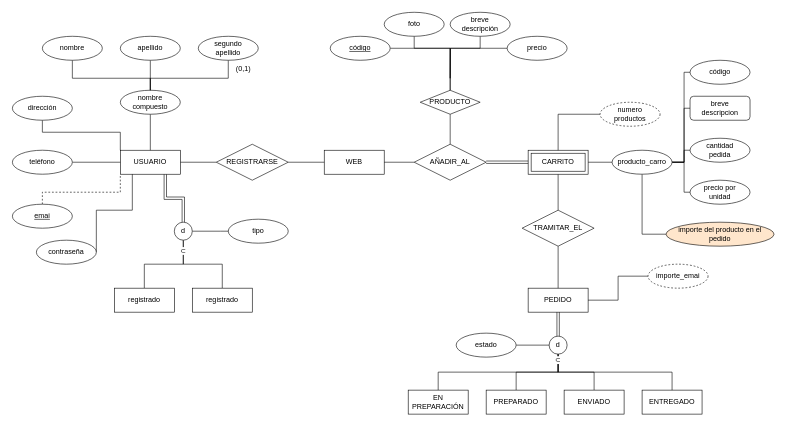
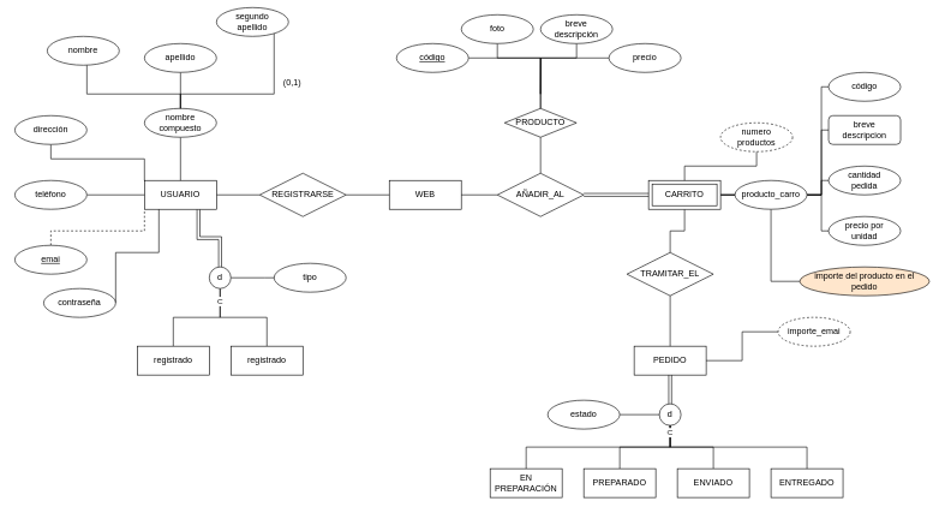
  <mxCell id="0" />
  <mxCell id="1" parent="0" />
  <mxCell id="2" value="PEDIDO" style="whiteSpace=wrap;html=1;align=center;" vertex="1" parent="1"><mxGeometry x="880" y="480" width="100" height="40" as="geometry" /></mxCell>
  <mxCell id="3" style="edgeStyle=orthogonalEdgeStyle;rounded=0;orthogonalLoop=1;jettySize=auto;html=1;exitX=0.5;exitY=0;exitDx=0;exitDy=0;entryX=0.5;entryY=1;entryDx=0;entryDy=0;endArrow=none;endFill=0;" edge="1" parent="1" source="4" target="11"><mxGeometry relative="1" as="geometry" /></mxCell>
  <mxCell id="4" value="EN PREPARACIÓN" style="whiteSpace=wrap;html=1;align=center;" vertex="1" parent="1"><mxGeometry x="680" y="650" width="100" height="40" as="geometry" /></mxCell>
  <mxCell id="5" style="edgeStyle=orthogonalEdgeStyle;rounded=0;orthogonalLoop=1;jettySize=auto;html=1;exitX=0.5;exitY=0;exitDx=0;exitDy=0;entryX=0.5;entryY=1;entryDx=0;entryDy=0;endArrow=none;endFill=0;" edge="1" parent="1" source="6" target="11"><mxGeometry relative="1" as="geometry" /></mxCell>
  <mxCell id="6" value="PREPARADO" style="whiteSpace=wrap;html=1;align=center;" vertex="1" parent="1"><mxGeometry x="810" y="650" width="100" height="40" as="geometry" /></mxCell>
  <mxCell id="7" style="edgeStyle=orthogonalEdgeStyle;rounded=0;orthogonalLoop=1;jettySize=auto;html=1;exitX=0.5;exitY=0;exitDx=0;exitDy=0;entryX=0.5;entryY=1;entryDx=0;entryDy=0;endArrow=none;endFill=0;" edge="1" parent="1" source="8" target="11"><mxGeometry relative="1" as="geometry" /></mxCell>
  <mxCell id="8" value="ENVIADO" style="whiteSpace=wrap;html=1;align=center;" vertex="1" parent="1"><mxGeometry x="940" y="650" width="100" height="40" as="geometry" /></mxCell>
  <mxCell id="9" value="ENTREGADO" style="whiteSpace=wrap;html=1;align=center;" vertex="1" parent="1"><mxGeometry x="1070" y="650" width="100" height="40" as="geometry" /></mxCell>
  <mxCell id="10" value="" style="edgeStyle=orthogonalEdgeStyle;rounded=0;orthogonalLoop=1;jettySize=auto;html=1;endArrow=none;endFill=0;shape=link;" edge="1" parent="1" source="11" target="2"><mxGeometry relative="1" as="geometry" /></mxCell>
  <mxCell id="11" value="d" style="ellipse;whiteSpace=wrap;html=1;aspect=fixed;" vertex="1" parent="1"><mxGeometry x="915" y="560" width="30" height="30" as="geometry" /></mxCell>
  <mxCell id="12" value="⊂" style="edgeStyle=orthogonalEdgeStyle;rounded=0;orthogonalLoop=1;jettySize=auto;html=1;exitX=0.5;exitY=1;exitDx=0;exitDy=0;endArrow=none;endFill=0;entryX=0.5;entryY=0;entryDx=0;entryDy=0;entryPerimeter=0;" edge="1" parent="1" source="11" target="9"><mxGeometry x="-0.92" relative="1" as="geometry"><Array as="points"><mxPoint x="930" y="620" /><mxPoint x="1120" y="620" /></Array><mxPoint as="offset" /></mxGeometry></mxCell>
  <mxCell id="13" value="" style="edgeStyle=orthogonalEdgeStyle;rounded=0;orthogonalLoop=1;jettySize=auto;html=1;endArrow=none;endFill=0;" edge="1" parent="1" source="14" target="11"><mxGeometry relative="1" as="geometry" /></mxCell>
  <mxCell id="14" value="estado" style="ellipse;whiteSpace=wrap;html=1;align=center;" vertex="1" parent="1"><mxGeometry x="760" y="555" width="100" height="40" as="geometry" /></mxCell>
  <mxCell id="15" value="" style="edgeStyle=orthogonalEdgeStyle;rounded=0;orthogonalLoop=1;jettySize=auto;html=1;endArrow=none;endFill=0;" edge="1" parent="1" source="17" target="20"><mxGeometry relative="1" as="geometry" /></mxCell>
  <mxCell id="16" style="edgeStyle=orthogonalEdgeStyle;rounded=0;orthogonalLoop=1;jettySize=auto;html=1;exitX=0.75;exitY=1;exitDx=0;exitDy=0;entryX=0.5;entryY=0;entryDx=0;entryDy=0;endArrow=none;endFill=0;shape=link;" edge="1" parent="1" source="17" target="75"><mxGeometry relative="1" as="geometry" /></mxCell>
  <mxCell id="17" value="USUARIO" style="whiteSpace=wrap;html=1;align=center;" vertex="1" parent="1"><mxGeometry x="200" y="250" width="100" height="40" as="geometry" /></mxCell>
  <mxCell id="18" value="WEB" style="whiteSpace=wrap;html=1;align=center;" vertex="1" parent="1"><mxGeometry x="540" y="250" width="100" height="40" as="geometry" /></mxCell>
  <mxCell id="19" value="" style="edgeStyle=orthogonalEdgeStyle;rounded=0;orthogonalLoop=1;jettySize=auto;html=1;endArrow=none;endFill=0;" edge="1" parent="1" source="20" target="18"><mxGeometry relative="1" as="geometry" /></mxCell>
  <mxCell id="20" value="REGISTRARSE" style="shape=rhombus;perimeter=rhombusPerimeter;whiteSpace=wrap;html=1;align=center;" vertex="1" parent="1"><mxGeometry x="360" y="240" width="120" height="60" as="geometry" /></mxCell>
  <mxCell id="21" value="" style="edgeStyle=orthogonalEdgeStyle;rounded=0;orthogonalLoop=1;jettySize=auto;html=1;endArrow=none;endFill=0;" edge="1" parent="1" source="23" target="28"><mxGeometry relative="1" as="geometry" /></mxCell>
  <mxCell id="22" value="" style="edgeStyle=orthogonalEdgeStyle;rounded=0;orthogonalLoop=1;jettySize=auto;html=1;endArrow=none;endFill=0;" edge="1" parent="1" source="23" target="65"><mxGeometry relative="1" as="geometry" /></mxCell>
- <mxCell id="23" value="CARRITO" style="shape=ext;margin=3;double=1;whiteSpace=wrap;html=1;align=center;" vertex="1" parent="1"><mxGeometry x="880" y="250" width="100" height="40" as="geometry" /></mxCell>
+ <mxCell id="23" value="CARRITO" style="shape=ext;margin=3;double=1;whiteSpace=wrap;html=1;align=center;" vertex="1" parent="1"><mxGeometry x="900" y="250" width="100" height="40" as="geometry" /></mxCell>
  <mxCell id="24" value="" style="edgeStyle=orthogonalEdgeStyle;rounded=0;orthogonalLoop=1;jettySize=auto;html=1;endArrow=none;endFill=0;" edge="1" parent="1" source="26" target="18"><mxGeometry relative="1" as="geometry" /></mxCell>
  <mxCell id="25" value="" style="edgeStyle=orthogonalEdgeStyle;rounded=0;orthogonalLoop=1;jettySize=auto;html=1;endArrow=none;endFill=0;shape=link;" edge="1" parent="1" source="26" target="23"><mxGeometry relative="1" as="geometry" /></mxCell>
  <mxCell id="26" value="AÑADIR_AL" style="shape=rhombus;perimeter=rhombusPerimeter;whiteSpace=wrap;html=1;align=center;" vertex="1" parent="1"><mxGeometry x="690" y="240" width="120" height="60" as="geometry" /></mxCell>
  <mxCell id="27" value="" style="edgeStyle=orthogonalEdgeStyle;rounded=0;orthogonalLoop=1;jettySize=auto;html=1;endArrow=none;endFill=0;" edge="1" parent="1" source="28" target="2"><mxGeometry relative="1" as="geometry" /></mxCell>
  <mxCell id="28" value="TRAMITAR_EL" style="shape=rhombus;perimeter=rhombusPerimeter;whiteSpace=wrap;html=1;align=center;" vertex="1" parent="1"><mxGeometry x="870" y="350" width="120" height="60" as="geometry" /></mxCell>
  <mxCell id="29" value="" style="edgeStyle=orthogonalEdgeStyle;rounded=0;orthogonalLoop=1;jettySize=auto;html=1;endArrow=none;endFill=0;" edge="1" parent="1" source="30" target="26"><mxGeometry relative="1" as="geometry" /></mxCell>
  <mxCell id="30" value="PRODUCTO" style="rhombus;whiteSpace=wrap;html=1;align=center;" vertex="1" parent="1"><mxGeometry x="700" y="150" width="100" height="40" as="geometry" /></mxCell>
  <mxCell id="31" style="edgeStyle=orthogonalEdgeStyle;rounded=0;orthogonalLoop=1;jettySize=auto;html=1;entryX=0.5;entryY=0;entryDx=0;entryDy=0;endArrow=none;endFill=0;" edge="1" parent="1" source="32" target="30"><mxGeometry relative="1" as="geometry" /></mxCell>
  <mxCell id="32" value="&lt;u&gt;código&lt;/u&gt;" style="ellipse;whiteSpace=wrap;html=1;align=center;" vertex="1" parent="1"><mxGeometry x="550" y="60" width="100" height="40" as="geometry" /></mxCell>
  <mxCell id="33" style="edgeStyle=orthogonalEdgeStyle;rounded=0;orthogonalLoop=1;jettySize=auto;html=1;endArrow=none;endFill=0;" edge="1" parent="1" source="34" target="30"><mxGeometry relative="1" as="geometry"><Array as="points"><mxPoint x="690" y="80" /><mxPoint x="750" y="80" /></Array></mxGeometry></mxCell>
  <mxCell id="34" value="foto" style="ellipse;whiteSpace=wrap;html=1;align=center;" vertex="1" parent="1"><mxGeometry x="640" y="20" width="100" height="40" as="geometry" /></mxCell>
  <mxCell id="35" style="edgeStyle=orthogonalEdgeStyle;rounded=0;orthogonalLoop=1;jettySize=auto;html=1;endArrow=none;endFill=0;" edge="1" parent="1" source="36"><mxGeometry relative="1" as="geometry"><mxPoint x="750" y="130" as="targetPoint" /><Array as="points"><mxPoint x="800" y="80" /><mxPoint x="750" y="80" /></Array></mxGeometry></mxCell>
  <mxCell id="36" value="breve&lt;br&gt;descripción" style="ellipse;whiteSpace=wrap;html=1;align=center;" vertex="1" parent="1"><mxGeometry x="750" y="20" width="100" height="40" as="geometry" /></mxCell>
  <mxCell id="37" style="edgeStyle=orthogonalEdgeStyle;rounded=0;orthogonalLoop=1;jettySize=auto;html=1;endArrow=none;endFill=0;" edge="1" parent="1" source="38"><mxGeometry relative="1" as="geometry"><mxPoint x="750" y="130" as="targetPoint" /></mxGeometry></mxCell>
  <mxCell id="38" value="precio" style="ellipse;whiteSpace=wrap;html=1;align=center;" vertex="1" parent="1"><mxGeometry x="845" y="60" width="100" height="40" as="geometry" /></mxCell>
  <mxCell id="39" style="edgeStyle=orthogonalEdgeStyle;rounded=0;orthogonalLoop=1;jettySize=auto;html=1;entryX=0;entryY=0;entryDx=0;entryDy=0;endArrow=none;endFill=0;" edge="1" parent="1" source="40" target="17"><mxGeometry relative="1" as="geometry"><Array as="points"><mxPoint x="70" y="220" /><mxPoint x="200" y="220" /></Array></mxGeometry></mxCell>
  <mxCell id="40" value="dirección" style="ellipse;whiteSpace=wrap;html=1;align=center;" vertex="1" parent="1"><mxGeometry x="20" y="160" width="100" height="40" as="geometry" /></mxCell>
  <mxCell id="41" value="" style="edgeStyle=orthogonalEdgeStyle;rounded=0;orthogonalLoop=1;jettySize=auto;html=1;endArrow=none;endFill=0;" edge="1" parent="1" source="42" target="17"><mxGeometry relative="1" as="geometry" /></mxCell>
  <mxCell id="42" value="teléfono" style="ellipse;whiteSpace=wrap;html=1;align=center;" vertex="1" parent="1"><mxGeometry x="20" y="250" width="100" height="40" as="geometry" /></mxCell>
  <mxCell id="43" style="edgeStyle=orthogonalEdgeStyle;rounded=0;orthogonalLoop=1;jettySize=auto;html=1;entryX=0;entryY=1;entryDx=0;entryDy=0;endArrow=none;endFill=0;dashed=1;" edge="1" parent="1" source="44" target="17"><mxGeometry relative="1" as="geometry"><Array as="points"><mxPoint x="70" y="320" /><mxPoint x="200" y="320" /></Array></mxGeometry></mxCell>
  <mxCell id="44" value="&lt;u&gt;emai&lt;/u&gt;" style="ellipse;whiteSpace=wrap;html=1;align=center;" vertex="1" parent="1"><mxGeometry x="20" y="340" width="100" height="40" as="geometry" /></mxCell>
  <mxCell id="45" value="" style="edgeStyle=orthogonalEdgeStyle;rounded=0;orthogonalLoop=1;jettySize=auto;html=1;endArrow=none;endFill=0;" edge="1" parent="1" source="46" target="17"><mxGeometry relative="1" as="geometry"><Array as="points"><mxPoint x="160" y="350" /><mxPoint x="220" y="350" /></Array></mxGeometry></mxCell>
  <mxCell id="46" value="contraseña" style="ellipse;whiteSpace=wrap;html=1;align=center;" vertex="1" parent="1"><mxGeometry x="60" y="400" width="100" height="40" as="geometry" /></mxCell>
  <mxCell id="47" value="" style="edgeStyle=orthogonalEdgeStyle;rounded=0;orthogonalLoop=1;jettySize=auto;html=1;endArrow=none;endFill=0;" edge="1" parent="1" source="48" target="17"><mxGeometry relative="1" as="geometry" /></mxCell>
  <mxCell id="48" value="nombre&lt;br&gt;compuesto" style="ellipse;whiteSpace=wrap;html=1;align=center;" vertex="1" parent="1"><mxGeometry x="200" y="150" width="100" height="40" as="geometry" /></mxCell>
  <mxCell id="49" style="edgeStyle=orthogonalEdgeStyle;rounded=0;orthogonalLoop=1;jettySize=auto;html=1;entryX=0.5;entryY=0;entryDx=0;entryDy=0;endArrow=none;endFill=0;" edge="1" parent="1" source="50" target="48"><mxGeometry relative="1" as="geometry"><Array as="points"><mxPoint x="120" y="130" /><mxPoint x="250" y="130" /></Array></mxGeometry></mxCell>
- <mxCell id="50" value="nombre" style="ellipse;whiteSpace=wrap;html=1;align=center;" vertex="1" parent="1"><mxGeometry x="70" y="60" width="100" height="40" as="geometry" /></mxCell>
+ <mxCell id="50" value="nombre" style="ellipse;whiteSpace=wrap;html=1;align=center;" vertex="1" parent="1"><mxGeometry x="65" y="50" width="100" height="40" as="geometry" /></mxCell>
  <mxCell id="51" value="" style="edgeStyle=orthogonalEdgeStyle;rounded=0;orthogonalLoop=1;jettySize=auto;html=1;endArrow=none;endFill=0;" edge="1" parent="1" source="52" target="48"><mxGeometry relative="1" as="geometry" /></mxCell>
  <mxCell id="52" value="apellido" style="ellipse;whiteSpace=wrap;html=1;align=center;" vertex="1" parent="1"><mxGeometry x="200" y="60" width="100" height="40" as="geometry" /></mxCell>
  <mxCell id="53" style="edgeStyle=orthogonalEdgeStyle;rounded=0;orthogonalLoop=1;jettySize=auto;html=1;entryX=0.5;entryY=0;entryDx=0;entryDy=0;endArrow=none;endFill=0;" edge="1" parent="1" source="54" target="48"><mxGeometry relative="1" as="geometry"><Array as="points"><mxPoint x="380" y="130" /><mxPoint x="250" y="130" /></Array></mxGeometry></mxCell>
- <mxCell id="54" value="segundo&lt;br&gt;apellido" style="ellipse;whiteSpace=wrap;html=1;align=center;" vertex="1" parent="1"><mxGeometry x="330" y="60" width="100" height="40" as="geometry" /></mxCell>
+ <mxCell id="54" value="segundo&lt;br&gt;apellido" style="ellipse;whiteSpace=wrap;html=1;align=center;" vertex="1" parent="1"><mxGeometry x="300" y="10" width="100" height="40" as="geometry" /></mxCell>
  <mxCell id="55" value="(0,1)" style="text;html=1;align=center;verticalAlign=middle;resizable=0;points=[];autosize=1;strokeColor=none;fillColor=none;" vertex="1" parent="1"><mxGeometry x="380" y="100" width="50" height="30" as="geometry" /></mxCell>
  <mxCell id="56" style="edgeStyle=orthogonalEdgeStyle;rounded=0;orthogonalLoop=1;jettySize=auto;html=1;entryX=0.5;entryY=0;entryDx=0;entryDy=0;endArrow=none;endFill=0;" edge="1" parent="1" source="57" target="23"><mxGeometry relative="1" as="geometry" /></mxCell>
  <mxCell id="57" value="numero&lt;br&gt;productos" style="ellipse;whiteSpace=wrap;html=1;align=center;dashed=1;" vertex="1" parent="1"><mxGeometry x="1000" y="170" width="100" height="40" as="geometry" /></mxCell>
  <mxCell id="58" value="" style="edgeStyle=orthogonalEdgeStyle;rounded=0;orthogonalLoop=1;jettySize=auto;html=1;endArrow=none;endFill=0;" edge="1" parent="1" source="59" target="2"><mxGeometry relative="1" as="geometry" /></mxCell>
  <mxCell id="59" value="importe_emai" style="ellipse;whiteSpace=wrap;html=1;align=center;dashed=1;" vertex="1" parent="1"><mxGeometry x="1080" y="440" width="100" height="40" as="geometry" /></mxCell>
  <mxCell id="60" style="edgeStyle=orthogonalEdgeStyle;rounded=0;orthogonalLoop=1;jettySize=auto;html=1;entryX=0;entryY=0.5;entryDx=0;entryDy=0;endArrow=none;endFill=0;" edge="1" parent="1" source="65" target="70"><mxGeometry relative="1" as="geometry" /></mxCell>
  <mxCell id="61" style="edgeStyle=orthogonalEdgeStyle;rounded=0;orthogonalLoop=1;jettySize=auto;html=1;entryX=0;entryY=0.5;entryDx=0;entryDy=0;endArrow=none;endFill=0;" edge="1" parent="1" source="65" target="69"><mxGeometry relative="1" as="geometry"><Array as="points"><mxPoint x="1140" y="270" /><mxPoint x="1140" y="320" /></Array></mxGeometry></mxCell>
  <mxCell id="62" style="edgeStyle=orthogonalEdgeStyle;rounded=0;orthogonalLoop=1;jettySize=auto;html=1;entryX=0;entryY=0.5;entryDx=0;entryDy=0;endArrow=none;endFill=0;" edge="1" parent="1" source="65" target="68"><mxGeometry relative="1" as="geometry" /></mxCell>
  <mxCell id="63" style="edgeStyle=orthogonalEdgeStyle;rounded=0;orthogonalLoop=1;jettySize=auto;html=1;entryX=0;entryY=0.5;entryDx=0;entryDy=0;endArrow=none;endFill=0;" edge="1" parent="1" source="65" target="67"><mxGeometry relative="1" as="geometry"><Array as="points"><mxPoint x="1140" y="270" /><mxPoint x="1140" y="180" /></Array></mxGeometry></mxCell>
  <mxCell id="64" style="edgeStyle=orthogonalEdgeStyle;rounded=0;orthogonalLoop=1;jettySize=auto;html=1;entryX=0;entryY=0.5;entryDx=0;entryDy=0;endArrow=none;endFill=0;" edge="1" parent="1" source="65" target="66"><mxGeometry relative="1" as="geometry"><Array as="points"><mxPoint x="1140" y="270" /><mxPoint x="1140" y="120" /></Array></mxGeometry></mxCell>
  <mxCell id="65" value="producto_carro" style="ellipse;whiteSpace=wrap;html=1;align=center;" vertex="1" parent="1"><mxGeometry x="1020" y="250" width="100" height="40" as="geometry" /></mxCell>
  <mxCell id="66" value="código" style="ellipse;whiteSpace=wrap;html=1;align=center;" vertex="1" parent="1"><mxGeometry x="1150" y="100" width="100" height="40" as="geometry" /></mxCell>
  <mxCell id="67" value="breve&lt;br&gt;descripcion" style="whiteSpace=wrap;html=1;align=center;rounded=1;" vertex="1" parent="1"><mxGeometry x="1150" y="160" width="100" height="40" as="geometry" /></mxCell>
  <mxCell id="68" value="cantidad&lt;br&gt;pedida" style="ellipse;whiteSpace=wrap;html=1;align=center;" vertex="1" parent="1"><mxGeometry x="1150" y="230" width="100" height="40" as="geometry" /></mxCell>
  <mxCell id="69" value="precio por&lt;br&gt;unidad" style="ellipse;whiteSpace=wrap;html=1;align=center;" vertex="1" parent="1"><mxGeometry x="1150" y="300" width="100" height="40" as="geometry" /></mxCell>
  <mxCell id="70" value="importe del producto en el pedido" style="ellipse;whiteSpace=wrap;html=1;align=center;fillColor=#ffe6cc;" vertex="1" parent="1"><mxGeometry x="1110" y="370" width="180" height="40" as="geometry" /></mxCell>
  <mxCell id="71" style="edgeStyle=orthogonalEdgeStyle;rounded=0;orthogonalLoop=1;jettySize=auto;html=1;entryX=0.5;entryY=0;entryDx=0;entryDy=0;endArrow=none;endFill=0;" edge="1" parent="1" source="75" target="76"><mxGeometry relative="1" as="geometry" /></mxCell>
  <mxCell id="72" style="edgeStyle=orthogonalEdgeStyle;rounded=0;orthogonalLoop=1;jettySize=auto;html=1;exitX=0.5;exitY=1;exitDx=0;exitDy=0;endArrow=none;endFill=0;" edge="1" parent="1" source="75" target="77"><mxGeometry relative="1" as="geometry" /></mxCell>
  <mxCell id="73" value="⊂" style="edgeLabel;html=1;align=center;verticalAlign=middle;resizable=0;points=[];" vertex="1" connectable="0" parent="72"><mxGeometry x="-0.765" y="-1" relative="1" as="geometry"><mxPoint as="offset" /></mxGeometry></mxCell>
  <mxCell id="74" style="edgeStyle=orthogonalEdgeStyle;rounded=0;orthogonalLoop=1;jettySize=auto;html=1;endArrow=none;endFill=0;" edge="1" parent="1" source="75"><mxGeometry relative="1" as="geometry"><mxPoint x="415" y="385" as="targetPoint" /></mxGeometry></mxCell>
  <mxCell id="75" value="d" style="ellipse;whiteSpace=wrap;html=1;aspect=fixed;" vertex="1" parent="1"><mxGeometry x="290" y="370" width="30" height="30" as="geometry" /></mxCell>
  <mxCell id="76" value="registrado" style="whiteSpace=wrap;html=1;align=center;" vertex="1" parent="1"><mxGeometry x="190" y="480" width="100" height="40" as="geometry" /></mxCell>
  <mxCell id="77" value="registrado" style="whiteSpace=wrap;html=1;align=center;" vertex="1" parent="1"><mxGeometry x="320" y="480" width="100" height="40" as="geometry" /></mxCell>
  <mxCell id="78" value="tipo" style="ellipse;whiteSpace=wrap;html=1;align=center;" vertex="1" parent="1"><mxGeometry x="380" y="365" width="100" height="40" as="geometry" /></mxCell>
